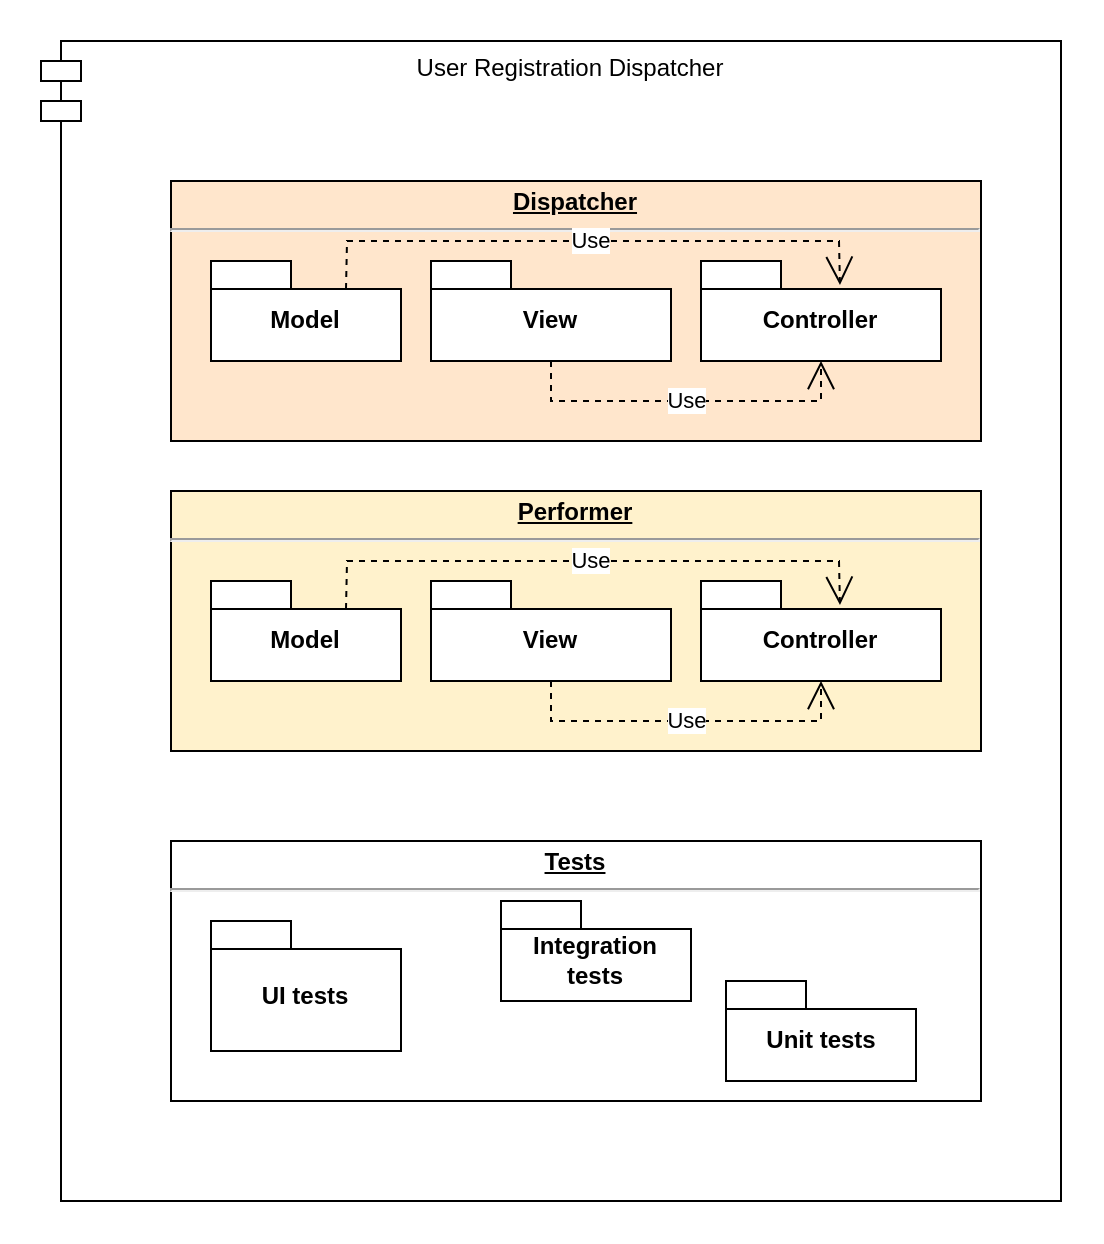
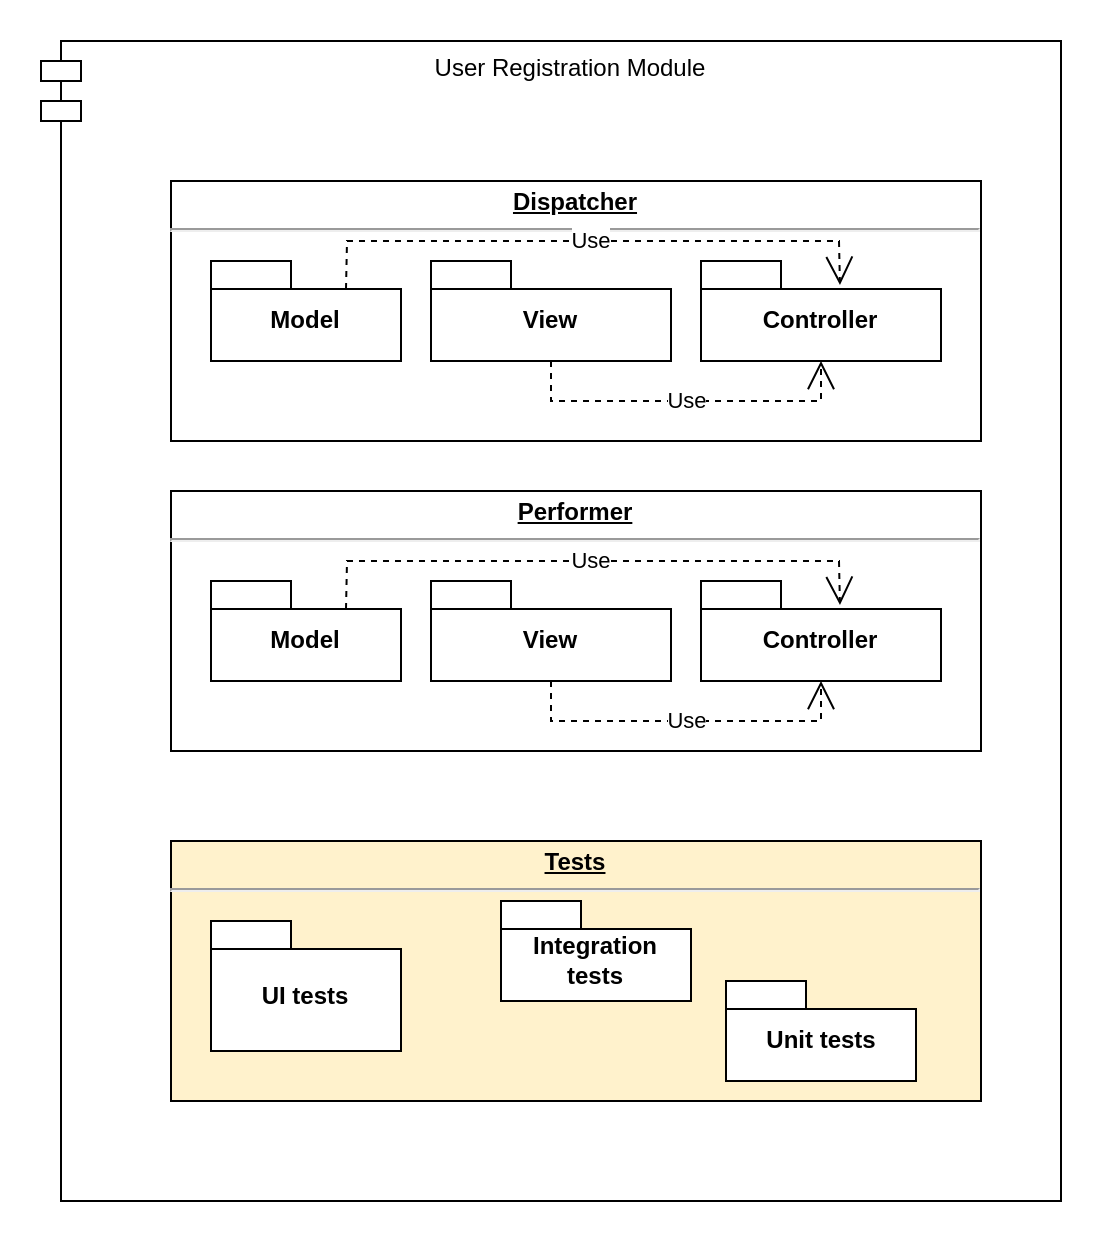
  <mxCell id="0" />
  <mxCell id="1" parent="0" />
- <mxCell id="2" value="User Registration Dispatcher" style="shape=module;align=left;spacingLeft=20;align=center;verticalAlign=top;whiteSpace=wrap;html=1;" vertex="1" parent="1"><mxGeometry x="20" y="20" width="510" height="580" as="geometry" /></mxCell>
- <mxCell id="3" value="&lt;p style=&quot;margin:0px;margin-top:4px;text-align:center;text-decoration:underline;&quot;&gt;&lt;b&gt;Performer&lt;/b&gt;&lt;/p&gt;&lt;hr&gt;&lt;p style=&quot;margin:0px;margin-left:8px;&quot;&gt;&lt;br&gt;&lt;/p&gt;" style="verticalAlign=top;align=left;overflow=fill;fontSize=12;fontFamily=Helvetica;html=1;whiteSpace=wrap;fillColor=#fff2cc;" vertex="1" parent="1"><mxGeometry x="85" y="245" width="405" height="130" as="geometry" /></mxCell>
- <mxCell id="4" value="&lt;p style=&quot;margin:0px;margin-top:4px;text-align:center;text-decoration:underline;&quot;&gt;&lt;b&gt;Dispatcher&lt;/b&gt;&lt;/p&gt;&lt;hr&gt;&lt;p style=&quot;margin:0px;margin-left:8px;&quot;&gt;&lt;br&gt;&lt;/p&gt;" style="verticalAlign=top;align=left;overflow=fill;fontSize=12;fontFamily=Helvetica;html=1;whiteSpace=wrap;fillColor=#ffe6cc;" vertex="1" parent="1"><mxGeometry x="85" y="90" width="405" height="130" as="geometry" /></mxCell>
- <mxCell id="5" value="&lt;p style=&quot;margin:0px;margin-top:4px;text-align:center;text-decoration:underline;&quot;&gt;&lt;b&gt;Tests&lt;/b&gt;&lt;/p&gt;&lt;hr&gt;&lt;p style=&quot;margin:0px;margin-left:8px;&quot;&gt;&lt;br&gt;&lt;/p&gt;" style="verticalAlign=top;align=left;overflow=fill;fontSize=12;fontFamily=Helvetica;html=1;whiteSpace=wrap;" vertex="1" parent="1"><mxGeometry x="85" y="420" width="405" height="130" as="geometry" /></mxCell>
+ <mxCell id="2" value="User Registration Module" style="shape=module;align=left;spacingLeft=20;align=center;verticalAlign=top;whiteSpace=wrap;html=1;" vertex="1" parent="1"><mxGeometry x="20" y="20" width="510" height="580" as="geometry" /></mxCell>
+ <mxCell id="3" value="&lt;p style=&quot;margin:0px;margin-top:4px;text-align:center;text-decoration:underline;&quot;&gt;&lt;b&gt;Performer&lt;/b&gt;&lt;/p&gt;&lt;hr&gt;&lt;p style=&quot;margin:0px;margin-left:8px;&quot;&gt;&lt;br&gt;&lt;/p&gt;" style="verticalAlign=top;align=left;overflow=fill;fontSize=12;fontFamily=Helvetica;html=1;whiteSpace=wrap;" vertex="1" parent="1"><mxGeometry x="85" y="245" width="405" height="130" as="geometry" /></mxCell>
+ <mxCell id="4" value="&lt;p style=&quot;margin:0px;margin-top:4px;text-align:center;text-decoration:underline;&quot;&gt;&lt;b&gt;Dispatcher&lt;/b&gt;&lt;/p&gt;&lt;hr&gt;&lt;p style=&quot;margin:0px;margin-left:8px;&quot;&gt;&lt;br&gt;&lt;/p&gt;" style="verticalAlign=top;align=left;overflow=fill;fontSize=12;fontFamily=Helvetica;html=1;whiteSpace=wrap;" vertex="1" parent="1"><mxGeometry x="85" y="90" width="405" height="130" as="geometry" /></mxCell>
+ <mxCell id="5" value="&lt;p style=&quot;margin:0px;margin-top:4px;text-align:center;text-decoration:underline;&quot;&gt;&lt;b&gt;Tests&lt;/b&gt;&lt;/p&gt;&lt;hr&gt;&lt;p style=&quot;margin:0px;margin-left:8px;&quot;&gt;&lt;br&gt;&lt;/p&gt;" style="verticalAlign=top;align=left;overflow=fill;fontSize=12;fontFamily=Helvetica;html=1;whiteSpace=wrap;fillColor=#fff2cc;" vertex="1" parent="1"><mxGeometry x="85" y="420" width="405" height="130" as="geometry" /></mxCell>
  <mxCell id="6" value="Model" style="shape=folder;fontStyle=1;spacingTop=10;tabWidth=40;tabHeight=14;tabPosition=left;html=1;whiteSpace=wrap;" vertex="1" parent="1"><mxGeometry x="105" y="130" width="95" height="50" as="geometry" /></mxCell>
  <mxCell id="7" value="View" style="shape=folder;fontStyle=1;spacingTop=10;tabWidth=40;tabHeight=14;tabPosition=left;html=1;whiteSpace=wrap;" vertex="1" parent="1"><mxGeometry x="215" y="130" width="120" height="50" as="geometry" /></mxCell>
  <mxCell id="8" value="Controller" style="shape=folder;fontStyle=1;spacingTop=10;tabWidth=40;tabHeight=14;tabPosition=left;html=1;whiteSpace=wrap;" vertex="1" parent="1"><mxGeometry x="350" y="130" width="120" height="50" as="geometry" /></mxCell>
  <mxCell id="9" value="Model" style="shape=folder;fontStyle=1;spacingTop=10;tabWidth=40;tabHeight=14;tabPosition=left;html=1;whiteSpace=wrap;" vertex="1" parent="1"><mxGeometry x="105" y="290" width="95" height="50" as="geometry" /></mxCell>
  <mxCell id="10" value="View" style="shape=folder;fontStyle=1;spacingTop=10;tabWidth=40;tabHeight=14;tabPosition=left;html=1;whiteSpace=wrap;" vertex="1" parent="1"><mxGeometry x="215" y="290" width="120" height="50" as="geometry" /></mxCell>
  <mxCell id="11" value="Controller" style="shape=folder;fontStyle=1;spacingTop=10;tabWidth=40;tabHeight=14;tabPosition=left;html=1;whiteSpace=wrap;" vertex="1" parent="1"><mxGeometry x="350" y="290" width="120" height="50" as="geometry" /></mxCell>
  <mxCell id="12" value="UI tests" style="shape=folder;fontStyle=1;spacingTop=10;tabWidth=40;tabHeight=14;tabPosition=left;html=1;whiteSpace=wrap;" vertex="1" parent="1"><mxGeometry x="105" y="460" width="95" height="65" as="geometry" /></mxCell>
  <mxCell id="13" value="Integration tests" style="shape=folder;fontStyle=1;spacingTop=10;tabWidth=40;tabHeight=14;tabPosition=left;html=1;whiteSpace=wrap;" vertex="1" parent="1"><mxGeometry x="250" y="450" width="95" height="50" as="geometry" /></mxCell>
  <mxCell id="14" value="Unit tests" style="shape=folder;fontStyle=1;spacingTop=10;tabWidth=40;tabHeight=14;tabPosition=left;html=1;whiteSpace=wrap;" vertex="1" parent="1"><mxGeometry x="362.5" y="490" width="95" height="50" as="geometry" /></mxCell>
  <mxCell id="15" value="Use" style="endArrow=open;endSize=12;dashed=1;html=1;rounded=0;exitX=0.5;exitY=1;exitDx=0;exitDy=0;exitPerimeter=0;entryX=0.5;entryY=1;entryDx=0;entryDy=0;entryPerimeter=0;" edge="1" parent="1" source="10" target="11"><mxGeometry width="160" relative="1" as="geometry"><mxPoint x="130" y="360" as="sourcePoint" /><mxPoint x="290" y="360" as="targetPoint" /><Array as="points"><mxPoint x="275" y="360" /><mxPoint x="410" y="360" /></Array></mxGeometry></mxCell>
  <mxCell id="16" value="Use" style="endArrow=open;endSize=12;dashed=1;html=1;rounded=0;exitX=0;exitY=0;exitDx=67.5;exitDy=14;exitPerimeter=0;entryX=0.579;entryY=0.239;entryDx=0;entryDy=0;entryPerimeter=0;" edge="1" parent="1" source="9" target="11"><mxGeometry width="160" relative="1" as="geometry"><mxPoint x="285" y="350" as="sourcePoint" /><mxPoint x="420" y="350" as="targetPoint" /><Array as="points"><mxPoint x="173" y="280" /><mxPoint x="419" y="280" /></Array></mxGeometry></mxCell>
  <mxCell id="17" value="Model" style="shape=folder;fontStyle=1;spacingTop=10;tabWidth=40;tabHeight=14;tabPosition=left;html=1;whiteSpace=wrap;" vertex="1" parent="1"><mxGeometry x="105" y="130" width="95" height="50" as="geometry" /></mxCell>
  <mxCell id="18" value="View" style="shape=folder;fontStyle=1;spacingTop=10;tabWidth=40;tabHeight=14;tabPosition=left;html=1;whiteSpace=wrap;" vertex="1" parent="1"><mxGeometry x="215" y="130" width="120" height="50" as="geometry" /></mxCell>
  <mxCell id="19" value="Controller" style="shape=folder;fontStyle=1;spacingTop=10;tabWidth=40;tabHeight=14;tabPosition=left;html=1;whiteSpace=wrap;" vertex="1" parent="1"><mxGeometry x="350" y="130" width="120" height="50" as="geometry" /></mxCell>
  <mxCell id="20" value="Use" style="endArrow=open;endSize=12;dashed=1;html=1;rounded=0;exitX=0.5;exitY=1;exitDx=0;exitDy=0;exitPerimeter=0;entryX=0.5;entryY=1;entryDx=0;entryDy=0;entryPerimeter=0;" edge="1" parent="1" source="18" target="19"><mxGeometry width="160" relative="1" as="geometry"><mxPoint x="130" y="200" as="sourcePoint" /><mxPoint x="290" y="200" as="targetPoint" /><Array as="points"><mxPoint x="275" y="200" /><mxPoint x="410" y="200" /></Array></mxGeometry></mxCell>
  <mxCell id="21" value="Use" style="endArrow=open;endSize=12;dashed=1;html=1;rounded=0;exitX=0;exitY=0;exitDx=67.5;exitDy=14;exitPerimeter=0;entryX=0.579;entryY=0.239;entryDx=0;entryDy=0;entryPerimeter=0;" edge="1" parent="1" source="17" target="19"><mxGeometry width="160" relative="1" as="geometry"><mxPoint x="285" y="190" as="sourcePoint" /><mxPoint x="420" y="190" as="targetPoint" /><Array as="points"><mxPoint x="173" y="120" /><mxPoint x="419" y="120" /></Array></mxGeometry></mxCell>
